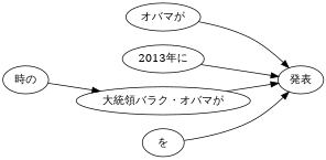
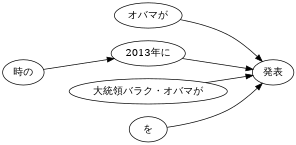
  digraph {
    rankdir=LR
    n1 [label="オバマが"]
    n2 [label="発表"]
    n3 [label="2013年に"]
    n4 [label="時の"]
    n5 [label="大統領バラク・オバマが"]
    n6 [label="を"]
    n1 -> n2
    n3 -> n2
-   n4 -> n5
+   n4 -> n3
    n5 -> n2
    n6 -> n2
  }
